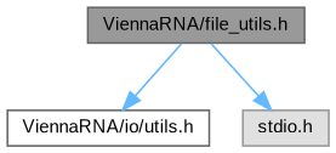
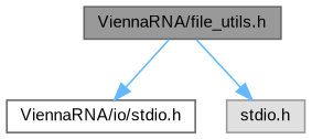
  digraph {
    fontname="Liberation Sans"
    node [fontname="Liberation Sans" fontsize=10 shape=box style=filled]
    edge [color=steelblue1 fontname="Liberation Sans" fontsize=10 labelfontname=Helvetica labelfontsize=10 style=solid]
    n1 [color=gray40 fillcolor=grey60 fontcolor=black height=0.2 label="ViennaRNA/file_utils.h" width=0.4]
-   n2 [color=grey40 fillcolor=white height=0.2 label="ViennaRNA/io/utils.h" width=0.4]
+   n2 [color=grey40 fillcolor=white height=0.2 label="ViennaRNA/io/stdio.h" width=0.4]
    n3 [color=grey60 fillcolor="#E0E0E0" height=0.2 label="stdio.h" width=0.4]
    n1 -> n2
    n1 -> n3
  }
